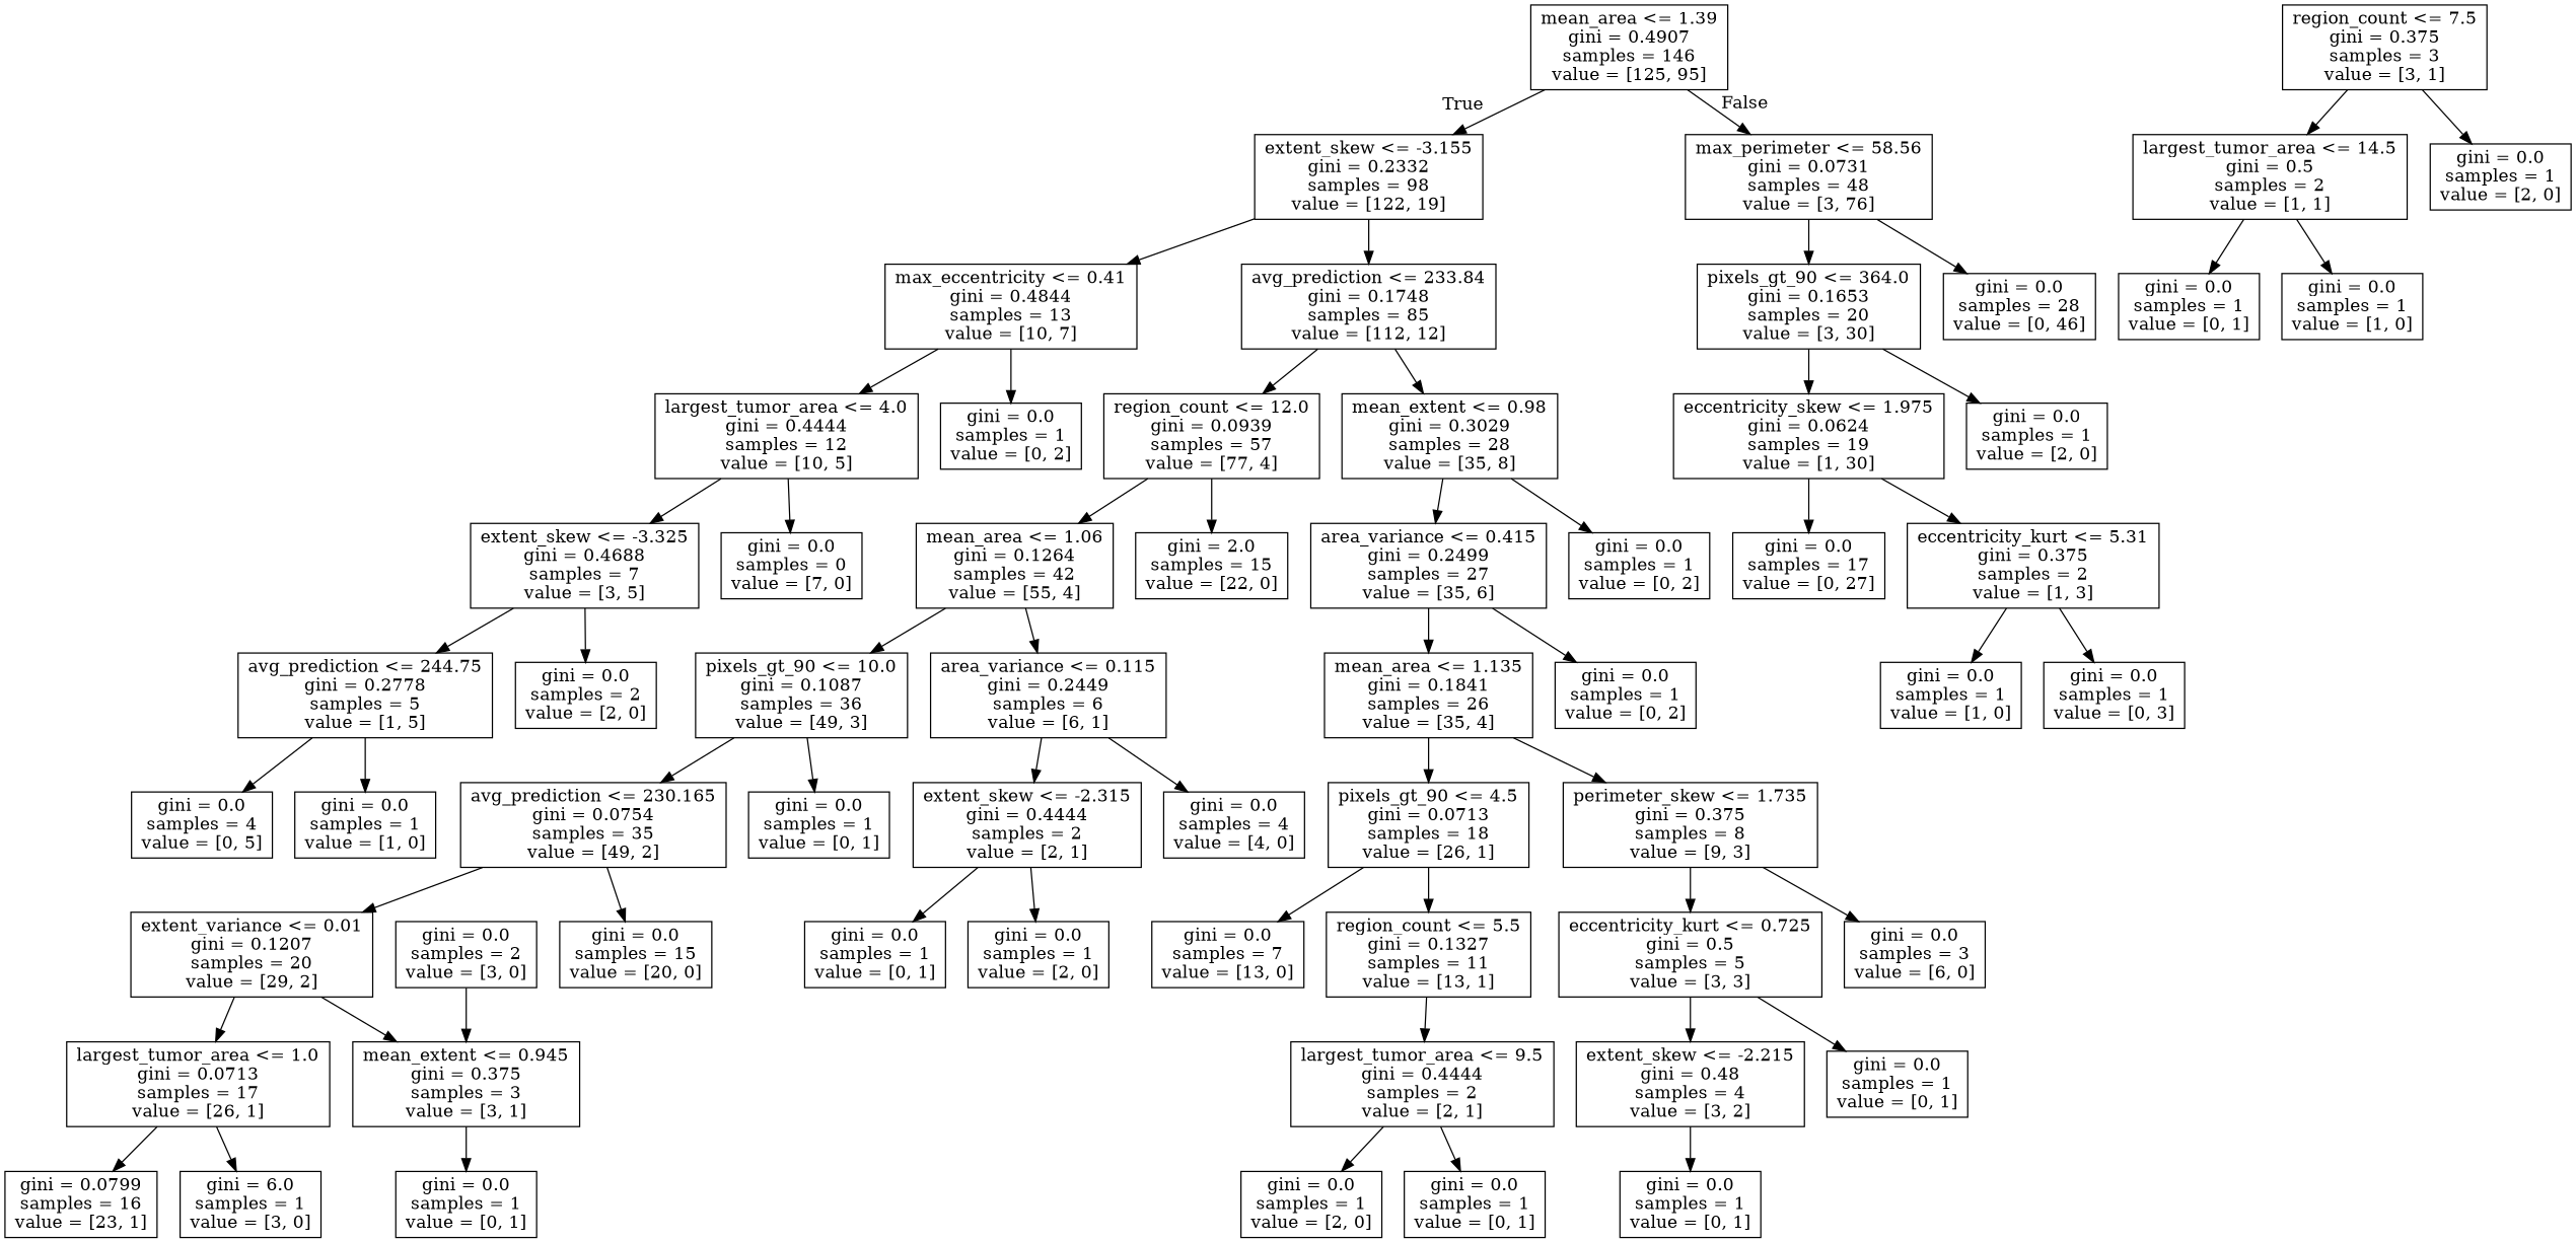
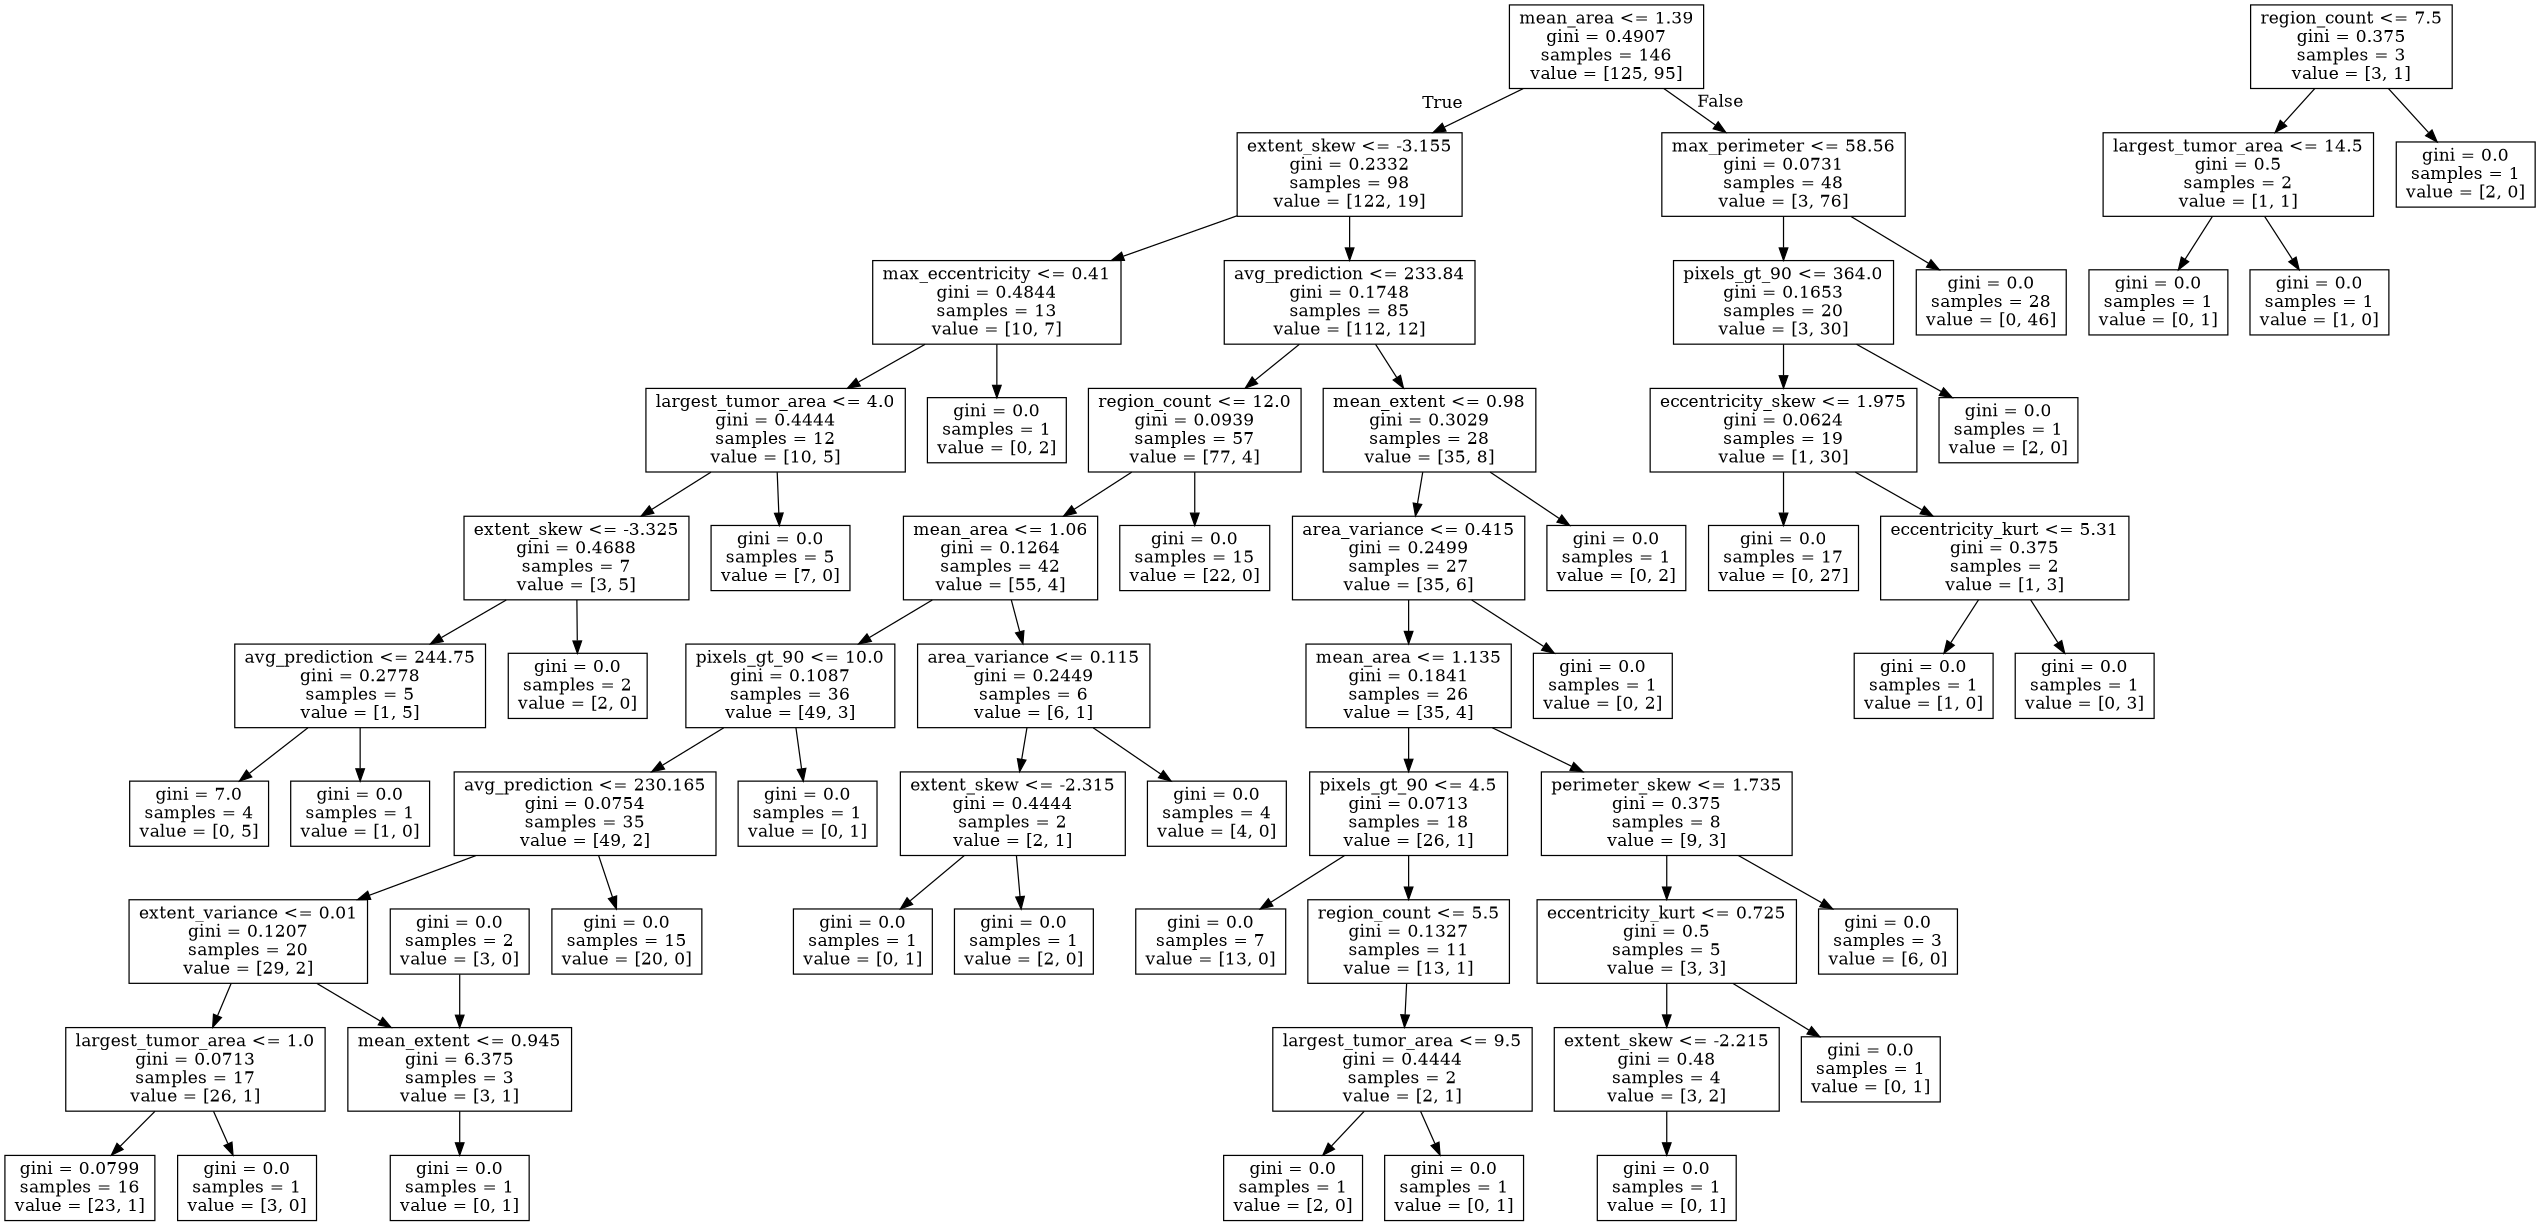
  digraph {
    node [shape=box]
    n1 [label="mean_area <= 1.39\ngini = 0.4907\nsamples = 146\nvalue = [125, 95]"]
    n2 [label="extent_skew <= -3.155\ngini = 0.2332\nsamples = 98\nvalue = [122, 19]"]
    n3 [label="max_perimeter <= 58.56\ngini = 0.0731\nsamples = 48\nvalue = [3, 76]"]
    n4 [label="max_eccentricity <= 0.41\ngini = 0.4844\nsamples = 13\nvalue = [10, 7]"]
    n5 [label="avg_prediction <= 233.84\ngini = 0.1748\nsamples = 85\nvalue = [112, 12]"]
    n6 [label="pixels_gt_90 <= 364.0\ngini = 0.1653\nsamples = 20\nvalue = [3, 30]"]
    n7 [label="gini = 0.0\nsamples = 28\nvalue = [0, 46]"]
    n8 [label="largest_tumor_area <= 4.0\ngini = 0.4444\nsamples = 12\nvalue = [10, 5]"]
    n9 [label="gini = 0.0\nsamples = 1\nvalue = [0, 2]"]
    n10 [label="region_count <= 12.0\ngini = 0.0939\nsamples = 57\nvalue = [77, 4]"]
    n11 [label="mean_extent <= 0.98\ngini = 0.3029\nsamples = 28\nvalue = [35, 8]"]
    n12 [label="extent_skew <= -3.325\ngini = 0.4688\nsamples = 7\nvalue = [3, 5]"]
-   n13 [label="gini = 0.0\nsamples = 0\nvalue = [7, 0]"]
+   n13 [label="gini = 0.0\nsamples = 5\nvalue = [7, 0]"]
    n14 [label="avg_prediction <= 244.75\ngini = 0.2778\nsamples = 5\nvalue = [1, 5]"]
    n15 [label="gini = 0.0\nsamples = 2\nvalue = [2, 0]"]
-   n16 [label="gini = 0.0\nsamples = 4\nvalue = [0, 5]"]
+   n16 [label="gini = 7.0\nsamples = 4\nvalue = [0, 5]"]
    n17 [label="gini = 0.0\nsamples = 1\nvalue = [1, 0]"]
    n18 [label="mean_area <= 1.06\ngini = 0.1264\nsamples = 42\nvalue = [55, 4]"]
-   n19 [label="gini = 2.0\nsamples = 15\nvalue = [22, 0]"]
+   n19 [label="gini = 0.0\nsamples = 15\nvalue = [22, 0]"]
    n20 [label="area_variance <= 0.415\ngini = 0.2499\nsamples = 27\nvalue = [35, 6]"]
    n21 [label="gini = 0.0\nsamples = 1\nvalue = [0, 2]"]
    n22 [label="pixels_gt_90 <= 10.0\ngini = 0.1087\nsamples = 36\nvalue = [49, 3]"]
    n23 [label="area_variance <= 0.115\ngini = 0.2449\nsamples = 6\nvalue = [6, 1]"]
    n24 [label="avg_prediction <= 230.165\ngini = 0.0754\nsamples = 35\nvalue = [49, 2]"]
    n25 [label="gini = 0.0\nsamples = 1\nvalue = [0, 1]"]
    n26 [label="extent_skew <= -2.315\ngini = 0.4444\nsamples = 2\nvalue = [2, 1]"]
    n27 [label="gini = 0.0\nsamples = 4\nvalue = [4, 0]"]
    n28 [label="extent_variance <= 0.01\ngini = 0.1207\nsamples = 20\nvalue = [29, 2]"]
    n29 [label="gini = 0.0\nsamples = 15\nvalue = [20, 0]"]
    n30 [label="largest_tumor_area <= 1.0\ngini = 0.0713\nsamples = 17\nvalue = [26, 1]"]
-   n31 [label="mean_extent <= 0.945\ngini = 0.375\nsamples = 3\nvalue = [3, 1]"]
+   n31 [label="mean_extent <= 0.945\ngini = 6.375\nsamples = 3\nvalue = [3, 1]"]
    n32 [label="gini = 0.0799\nsamples = 16\nvalue = [23, 1]"]
-   n33 [label="gini = 6.0\nsamples = 1\nvalue = [3, 0]"]
+   n33 [label="gini = 0.0\nsamples = 1\nvalue = [3, 0]"]
    n34 [label="gini = 0.0\nsamples = 1\nvalue = [0, 1]"]
    n35 [label="gini = 0.0\nsamples = 2\nvalue = [3, 0]"]
    n36 [label="gini = 0.0\nsamples = 1\nvalue = [0, 1]"]
    n37 [label="gini = 0.0\nsamples = 1\nvalue = [2, 0]"]
    n38 [label="mean_area <= 1.135\ngini = 0.1841\nsamples = 26\nvalue = [35, 4]"]
    n39 [label="gini = 0.0\nsamples = 1\nvalue = [0, 2]"]
    n40 [label="pixels_gt_90 <= 4.5\ngini = 0.0713\nsamples = 18\nvalue = [26, 1]"]
    n41 [label="perimeter_skew <= 1.735\ngini = 0.375\nsamples = 8\nvalue = [9, 3]"]
    n42 [label="gini = 0.0\nsamples = 7\nvalue = [13, 0]"]
    n43 [label="region_count <= 5.5\ngini = 0.1327\nsamples = 11\nvalue = [13, 1]"]
    n44 [label="eccentricity_kurt <= 0.725\ngini = 0.5\nsamples = 5\nvalue = [3, 3]"]
    n45 [label="gini = 0.0\nsamples = 3\nvalue = [6, 0]"]
    n46 [label="largest_tumor_area <= 9.5\ngini = 0.4444\nsamples = 2\nvalue = [2, 1]"]
    n47 [label="gini = 0.0\nsamples = 1\nvalue = [2, 0]"]
    n48 [label="gini = 0.0\nsamples = 1\nvalue = [0, 1]"]
    n49 [label="extent_skew <= -2.215\ngini = 0.48\nsamples = 4\nvalue = [3, 2]"]
    n50 [label="gini = 0.0\nsamples = 1\nvalue = [0, 1]"]
    n51 [label="gini = 0.0\nsamples = 1\nvalue = [0, 1]"]
    n52 [label="region_count <= 7.5\ngini = 0.375\nsamples = 3\nvalue = [3, 1]"]
    n53 [label="largest_tumor_area <= 14.5\ngini = 0.5\nsamples = 2\nvalue = [1, 1]"]
    n54 [label="gini = 0.0\nsamples = 1\nvalue = [2, 0]"]
    n55 [label="gini = 0.0\nsamples = 1\nvalue = [0, 1]"]
    n56 [label="gini = 0.0\nsamples = 1\nvalue = [1, 0]"]
    n57 [label="eccentricity_skew <= 1.975\ngini = 0.0624\nsamples = 19\nvalue = [1, 30]"]
    n58 [label="gini = 0.0\nsamples = 1\nvalue = [2, 0]"]
    n59 [label="gini = 0.0\nsamples = 17\nvalue = [0, 27]"]
    n60 [label="eccentricity_kurt <= 5.31\ngini = 0.375\nsamples = 2\nvalue = [1, 3]"]
    n61 [label="gini = 0.0\nsamples = 1\nvalue = [1, 0]"]
    n62 [label="gini = 0.0\nsamples = 1\nvalue = [0, 3]"]
    n1 -> n2 [headlabel=True labelangle=45 labeldistance=2.5]
    n1 -> n3 [headlabel=False labelangle=-45 labeldistance=2.5]
    n2 -> n4
    n2 -> n5
    n3 -> n6
    n3 -> n7
    n4 -> n8
    n4 -> n9
    n5 -> n10
    n5 -> n11
    n6 -> n57
    n6 -> n58
    n8 -> n12
    n8 -> n13
    n10 -> n18
    n10 -> n19
    n11 -> n20
    n11 -> n21
    n12 -> n14
    n12 -> n15
    n14 -> n16
    n14 -> n17
    n18 -> n22
    n18 -> n23
    n20 -> n38
    n20 -> n39
    n22 -> n24
    n22 -> n25
    n23 -> n26
    n23 -> n27
    n24 -> n28
    n24 -> n29
    n26 -> n36
    n26 -> n37
    n28 -> n30
    n28 -> n31
    n30 -> n32
    n30 -> n33
    n31 -> n34
    n35 -> n31
    n38 -> n40
    n38 -> n41
    n40 -> n42
    n40 -> n43
    n41 -> n44
    n41 -> n45
    n43 -> n46
    n44 -> n49
    n44 -> n50
    n46 -> n47
    n46 -> n48
    n49 -> n51
    n52 -> n53
    n52 -> n54
    n53 -> n55
    n53 -> n56
    n57 -> n59
    n57 -> n60
    n60 -> n61
    n60 -> n62
  }
